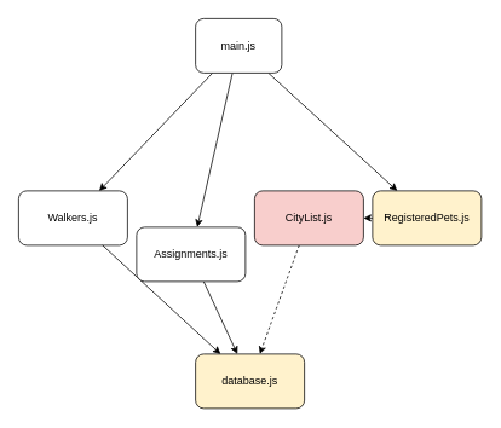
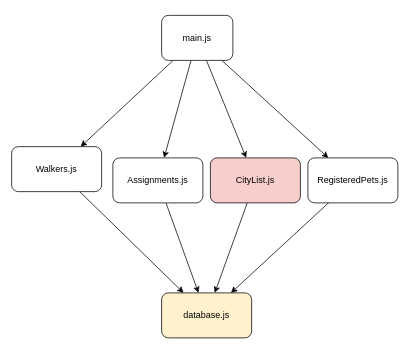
  <mxCell id="0" />
  <mxCell id="1" parent="0" />
- <mxCell id="2" value="Walkers.js" style="rounded=1;whiteSpace=wrap;html=1;" vertex="1" parent="1"><mxGeometry x="20" y="210" width="120" height="60" as="geometry" /></mxCell>
- <mxCell id="3" value="RegisteredPets.js" style="rounded=1;whiteSpace=wrap;html=1;fillColor=#fff2cc;" vertex="1" parent="1"><mxGeometry x="410" y="210" width="120" height="60" as="geometry" /></mxCell>
+ <mxCell id="2" value="Walkers.js" style="rounded=1;whiteSpace=wrap;html=1;" vertex="1" parent="1"><mxGeometry x="15" y="195" width="120" height="60" as="geometry" /></mxCell>
+ <mxCell id="3" value="RegisteredPets.js" style="rounded=1;whiteSpace=wrap;html=1;" vertex="1" parent="1"><mxGeometry x="410" y="210" width="120" height="60" as="geometry" /></mxCell>
  <mxCell id="4" value="" style="edgeStyle=none;html=1;" edge="1" parent="1" source="8" target="15"><mxGeometry relative="1" as="geometry" /></mxCell>
+ <mxCell id="5" value="" style="edgeStyle=none;html=1;" edge="1" parent="1" source="8" target="14"><mxGeometry relative="1" as="geometry" /></mxCell>
  <mxCell id="6" value="" style="edgeStyle=none;html=1;" edge="1" parent="1" source="8" target="3"><mxGeometry relative="1" as="geometry" /></mxCell>
  <mxCell id="7" value="" style="edgeStyle=none;rounded=1;html=1;" edge="1" parent="1" source="8" target="2"><mxGeometry relative="1" as="geometry" /></mxCell>
  <mxCell id="8" value="main.js" style="rounded=1;whiteSpace=wrap;html=1;" vertex="1" parent="1"><mxGeometry x="215" y="20" width="95" height="60" as="geometry" /></mxCell>
  <mxCell id="9" value="" style="edgeStyle=none;html=1;" edge="1" parent="1" source="15" target="13"><mxGeometry relative="1" as="geometry" /></mxCell>
- <mxCell id="10" value="" style="edgeStyle=none;html=1;dashed=1;" edge="1" parent="1" source="14" target="13"><mxGeometry relative="1" as="geometry" /></mxCell>
- <mxCell id="11" value="" style="edgeStyle=none;html=1;" edge="1" parent="1" source="3" target="14"><mxGeometry relative="1" as="geometry" /></mxCell>
+ <mxCell id="10" value="" style="edgeStyle=none;html=1;" edge="1" parent="1" source="14" target="13"><mxGeometry relative="1" as="geometry" /></mxCell>
+ <mxCell id="11" value="" style="edgeStyle=none;html=1;" edge="1" parent="1" source="3" target="13"><mxGeometry relative="1" as="geometry" /></mxCell>
  <mxCell id="12" value="" style="edgeStyle=none;rounded=1;html=1;" edge="1" parent="1" source="2" target="13"><mxGeometry relative="1" as="geometry" /></mxCell>
  <mxCell id="13" value="database.js" style="rounded=1;whiteSpace=wrap;html=1;fillColor=#fff2cc;" vertex="1" parent="1"><mxGeometry x="215" y="390" width="120" height="60" as="geometry" /></mxCell>
  <mxCell id="14" value="CityList.js" style="rounded=1;whiteSpace=wrap;html=1;fillColor=#f8cecc;" vertex="1" parent="1"><mxGeometry x="280" y="210" width="120" height="60" as="geometry" /></mxCell>
- <mxCell id="15" value="Assignments.js" style="rounded=1;whiteSpace=wrap;html=1;" vertex="1" parent="1"><mxGeometry x="150" y="250" width="120" height="60" as="geometry" /></mxCell>
+ <mxCell id="15" value="Assignments.js" style="rounded=1;whiteSpace=wrap;html=1;" vertex="1" parent="1"><mxGeometry x="150" y="210" width="120" height="60" as="geometry" /></mxCell>
